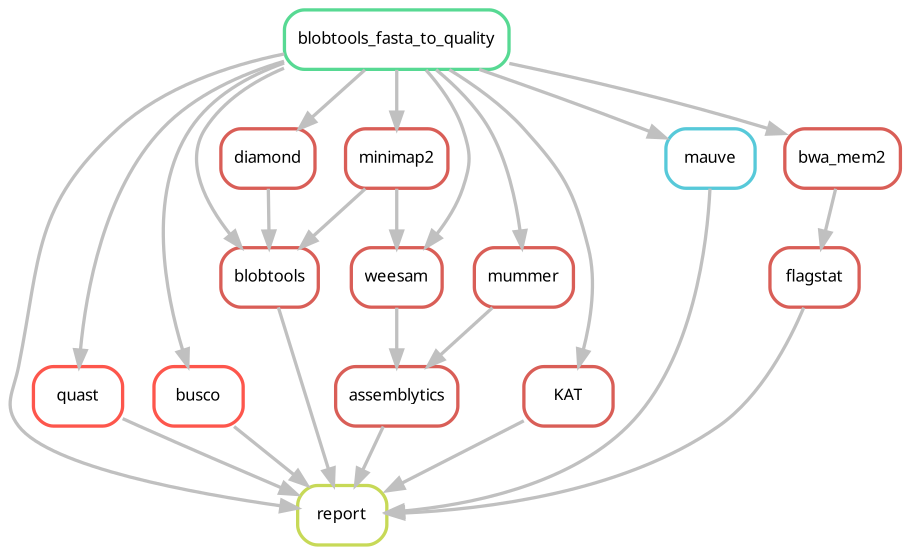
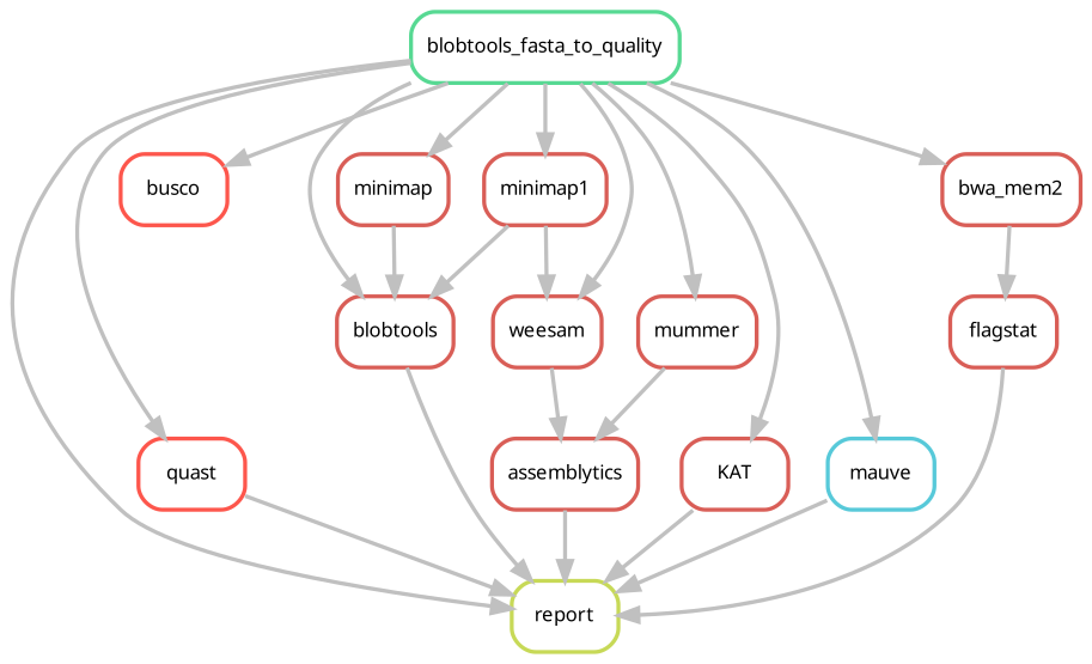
  digraph {
    bgcolor=white
    node [color="0.01 0.6 0.85" fontname=sans fontsize=10 penwidth=2 shape=box style=rounded]
    edge [color=grey penwidth=2]
    n1 [color="0.19 0.6 0.85" label=report]
    n2 [color="0.41 0.6 0.85" label=blobtools_fasta_to_quality]
    n3 [color="0.01 0.7 0.99" label=quast]
    n4 [color="0.01 0.7 0.99" label=busco]
    n5 [label=blobtools]
-   n6 [label=minimap2]
-   n7 [label=diamond]
+   n6 [label=minimap1]
+   n7 [label=minimap]
    n8 [label=weesam]
    n9 [label=mummer]
    n10 [label=KAT]
    n11 [color="0.52 0.6 0.85" label=mauve]
    n12 [label=bwa_mem2]
    n13 [label=assemblytics]
    n14 [label=flagstat]
    n2 -> n1
    n2 -> n3
    n2 -> n4
    n2 -> n5
    n2 -> n6
    n2 -> n7
    n2 -> n8
    n2 -> n9
    n2 -> n10
    n2 -> n11
    n2 -> n12
    n3 -> n1
-   n4 -> n1
    n5 -> n1
    n6 -> n5
    n6 -> n8
    n7 -> n5
    n8 -> n13
    n9 -> n13
    n10 -> n1
    n11 -> n1
    n12 -> n14
    n13 -> n1
    n14 -> n1
  }
